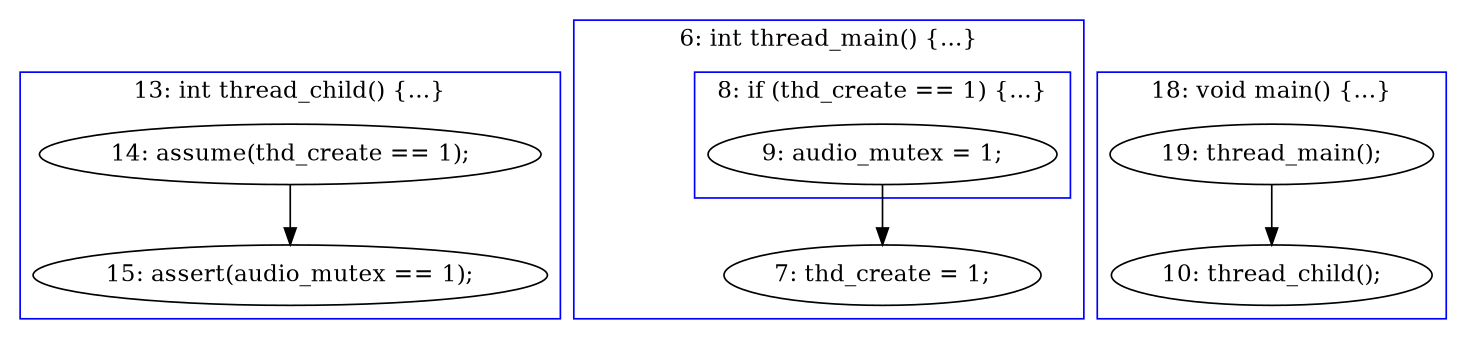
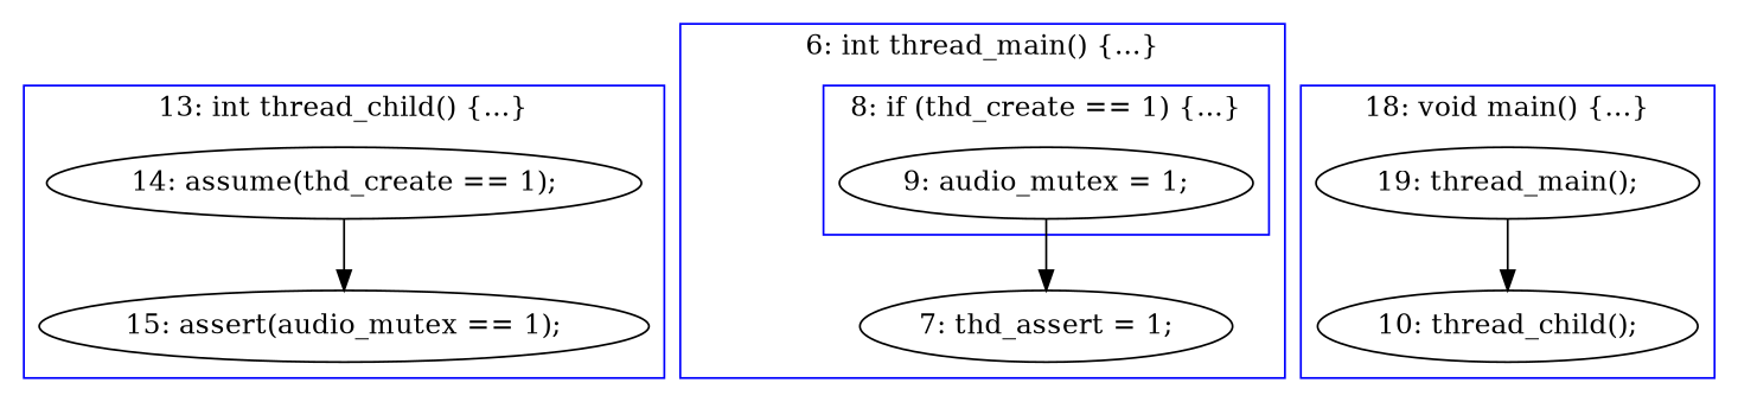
  digraph {
    compound=true
    n1 [label="14: assume(thd_create == 1);"]
    n2 [label="15: assert(audio_mutex == 1);"]
    n3 [label="9: audio_mutex = 1;"]
-   n4 [label="7: thd_create = 1;"]
+   n4 [label="7: thd_assert = 1;"]
    n5 [label=" " style=invisible]
    n6 [label="19: thread_main();"]
    n7 [label="10: thread_child();"]
    subgraph cluster_1 {
      color=blue
      label="13: int thread_child() {...}"
      n1
      n2
    }
    subgraph cluster_2 {
      color=blue
      label="6: int thread_main() {...}"
      n4
      n5
      subgraph cluster_3 {
        color=blue
        label="8: if (thd_create == 1) {...}"
        n3
      }
    }
    subgraph cluster_4 {
      color=blue
      label="18: void main() {...}"
      n6
      n7
    }
    n1 -> n2
    n3 -> n4
    n6 -> n7
  }
